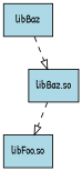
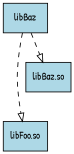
  digraph {
    fontname="Patrick Hand"
    node [fillcolor=lightblue fontname="Patrick Hand" fontsize=12 shape=box style=filled]
    edge [arrowhead=onormal fontname="Patrick Hand" style=dashed]
    n1 [label="libFoo.so"]
    n2 [label=libBaz]
    n3 [label="libBaz.so"]
-   n3 -> n1
+   n2 -> n1
    n2 -> n3
  }
